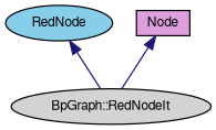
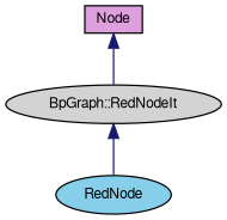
  digraph {
    node [color=black fontname=FreeSans fontsize=10 shape=ellipse style=filled]
    edge [color=midnightblue dir=back fontname=FreeSans fontsize=10 labelfontname=FreeSans labelfontsize=10 style=solid]
    n1 [fillcolor=lightgrey fontcolor=black height=0.2 label="BpGraph::RedNodeIt" width=0.4]
    n2 [fillcolor=skyblue height=0.2 label=RedNode width=0.4]
    n3 [fillcolor=plum height=0.2 label="Node" shape=box width=0.4]
-   n2 -> n1
+   n1 -> n2
    n3 -> n1
  }
